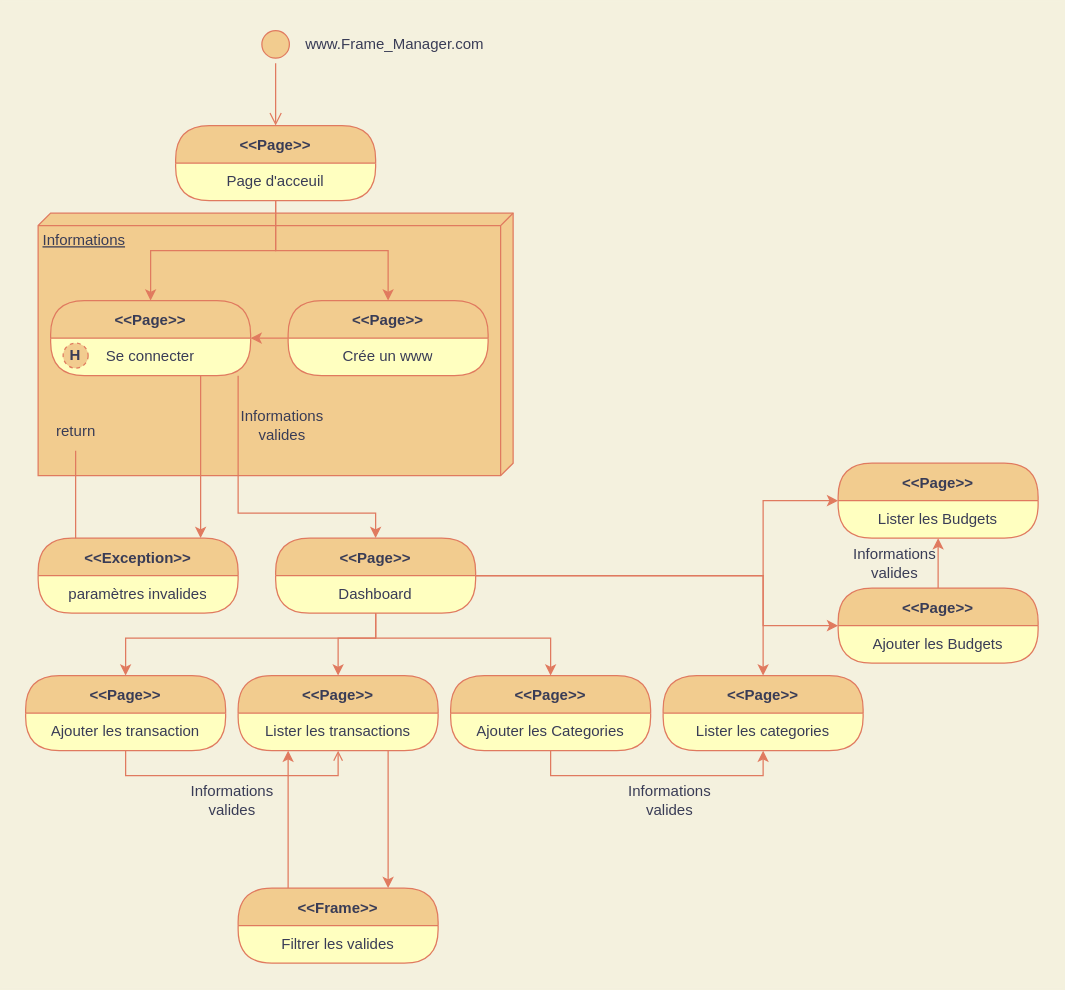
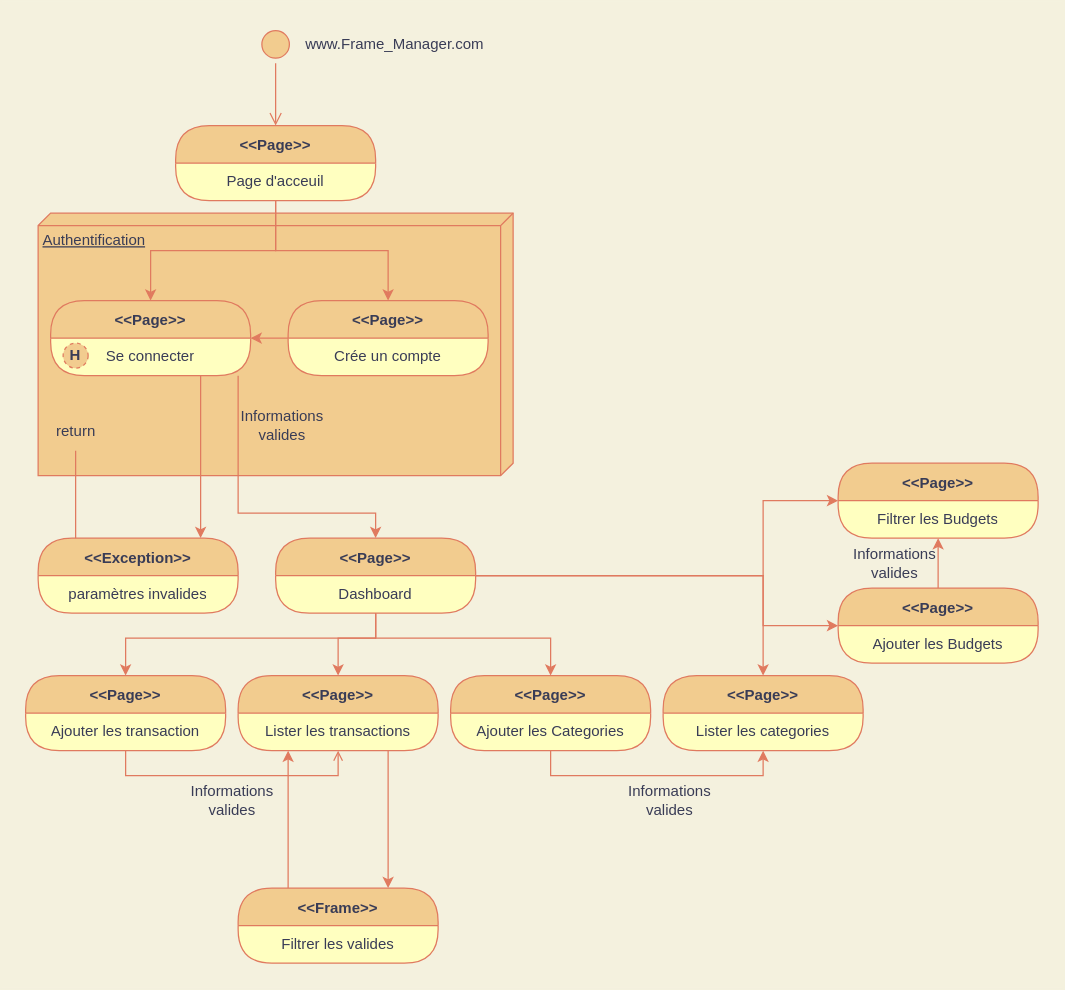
  <mxCell id="0" />
  <mxCell id="1" parent="0" />
  <mxCell id="2" value="&lt;&lt;Page&gt;&gt;" style="swimlane;fontStyle=1;align=center;verticalAlign=middle;childLayout=stackLayout;horizontal=1;startSize=30;horizontalStack=0;resizeParent=0;resizeLast=1;container=0;fontColor=#393C56;collapsible=0;rounded=1;arcSize=30;strokeColor=#E07A5F;fillColor=#F2CC8F;swimlaneFillColor=#ffffc0;dropTarget=0;" parent="1" vertex="1"><mxGeometry x="140" y="100" width="160" height="60" as="geometry" /></mxCell>
  <mxCell id="3" value="Page d'acceuil" style="text;html=1;strokeColor=none;fillColor=none;align=center;verticalAlign=middle;spacingLeft=4;spacingRight=4;whiteSpace=wrap;overflow=hidden;rotatable=0;fontColor=#393C56;" parent="2" vertex="1"><mxGeometry y="30" width="160" height="30" as="geometry" /></mxCell>
  <mxCell id="4" value="Subtitle" style="text;html=1;strokeColor=none;fillColor=none;align=center;verticalAlign=middle;spacingLeft=4;spacingRight=4;whiteSpace=wrap;overflow=hidden;rotatable=0;fontColor=#393C56;" parent="2" vertex="1"><mxGeometry y="60" width="160" as="geometry" /></mxCell>
- <mxCell id="5" value="Informations" style="verticalAlign=top;align=left;spacingTop=8;spacingLeft=2;spacingRight=12;shape=cube;size=10;direction=south;fontStyle=4;html=1;fillColor=#F2CC8F;strokeColor=#E07A5F;fontColor=#393C56;" parent="1" vertex="1"><mxGeometry x="30" y="170" width="380" height="210" as="geometry" /></mxCell>
+ <mxCell id="5" value="Authentification" style="verticalAlign=top;align=left;spacingTop=8;spacingLeft=2;spacingRight=12;shape=cube;size=10;direction=south;fontStyle=4;html=1;fillColor=#F2CC8F;strokeColor=#E07A5F;fontColor=#393C56;" parent="1" vertex="1"><mxGeometry x="30" y="170" width="380" height="210" as="geometry" /></mxCell>
  <mxCell id="6" style="edgeStyle=orthogonalEdgeStyle;rounded=0;orthogonalLoop=1;jettySize=auto;html=1;strokeColor=#E07A5F;fontColor=#393C56;fillColor=#F2CC8F;" parent="1" source="7" target="38" edge="1"><mxGeometry relative="1" as="geometry"><Array as="points"><mxPoint x="230" y="650" /><mxPoint x="230" y="650" /></Array></mxGeometry></mxCell>
  <mxCell id="7" value="&lt;&lt;Frame&gt;&gt;" style="swimlane;fontStyle=1;align=center;verticalAlign=middle;childLayout=stackLayout;horizontal=1;startSize=30;horizontalStack=0;resizeParent=0;resizeLast=1;container=0;fontColor=#393C56;collapsible=0;rounded=1;arcSize=30;strokeColor=#E07A5F;fillColor=#F2CC8F;swimlaneFillColor=#ffffc0;dropTarget=0;" parent="1" vertex="1"><mxGeometry x="190" y="710" width="160" height="60" as="geometry" /></mxCell>
  <mxCell id="8" value="Filtrer les valides" style="text;html=1;strokeColor=none;fillColor=none;align=center;verticalAlign=middle;spacingLeft=4;spacingRight=4;whiteSpace=wrap;overflow=hidden;rotatable=0;fontColor=#393C56;" parent="7" vertex="1"><mxGeometry y="30" width="160" height="30" as="geometry" /></mxCell>
  <mxCell id="9" value="Subtitle" style="text;html=1;strokeColor=none;fillColor=none;align=center;verticalAlign=middle;spacingLeft=4;spacingRight=4;whiteSpace=wrap;overflow=hidden;rotatable=0;fontColor=#393C56;" parent="7" vertex="1"><mxGeometry y="60" width="160" as="geometry" /></mxCell>
  <mxCell id="10" style="edgeStyle=orthogonalEdgeStyle;rounded=0;orthogonalLoop=1;jettySize=auto;html=1;labelBackgroundColor=#F4F1DE;strokeColor=#E07A5F;fontColor=#393C56;" parent="1" source="2" target="30" edge="1"><mxGeometry relative="1" as="geometry" /></mxCell>
  <mxCell id="11" value="&lt;&lt;Page&gt;&gt;" style="swimlane;fontStyle=1;align=center;verticalAlign=middle;childLayout=stackLayout;horizontal=1;startSize=30;horizontalStack=0;resizeParent=0;resizeLast=1;container=0;fontColor=#393C56;collapsible=0;rounded=1;arcSize=30;strokeColor=#E07A5F;fillColor=#F2CC8F;swimlaneFillColor=#ffffc0;dropTarget=0;" parent="1" vertex="1"><mxGeometry x="20" y="540" width="160" height="60" as="geometry" /></mxCell>
  <mxCell id="12" value="Ajouter les transaction" style="text;html=1;strokeColor=none;fillColor=none;align=center;verticalAlign=middle;spacingLeft=4;spacingRight=4;whiteSpace=wrap;overflow=hidden;rotatable=0;fontColor=#393C56;" parent="11" vertex="1"><mxGeometry y="30" width="160" height="30" as="geometry" /></mxCell>
  <mxCell id="13" value="Subtitle" style="text;html=1;strokeColor=none;fillColor=none;align=center;verticalAlign=middle;spacingLeft=4;spacingRight=4;whiteSpace=wrap;overflow=hidden;rotatable=0;fontColor=#393C56;" parent="11" vertex="1"><mxGeometry y="60" width="160" as="geometry" /></mxCell>
  <mxCell id="14" style="edgeStyle=orthogonalEdgeStyle;rounded=0;orthogonalLoop=1;jettySize=auto;html=1;entryX=0;entryY=0;entryDx=0;entryDy=0;strokeColor=#E07A5F;fontColor=#393C56;fillColor=#F2CC8F;" parent="1" source="15" target="53" edge="1"><mxGeometry relative="1" as="geometry"><Array as="points"><mxPoint x="610" y="460" /><mxPoint x="610" y="400" /></Array></mxGeometry></mxCell>
  <mxCell id="15" value="&lt;&lt;Page&gt;&gt;" style="swimlane;fontStyle=1;align=center;verticalAlign=middle;childLayout=stackLayout;horizontal=1;startSize=30;horizontalStack=0;resizeParent=0;resizeLast=1;container=0;fontColor=#393C56;collapsible=0;rounded=1;arcSize=30;strokeColor=#E07A5F;fillColor=#F2CC8F;swimlaneFillColor=#ffffc0;dropTarget=0;" parent="1" vertex="1"><mxGeometry x="220" y="430" width="160" height="60" as="geometry" /></mxCell>
  <mxCell id="16" value="Dashboard" style="text;html=1;strokeColor=none;fillColor=none;align=center;verticalAlign=middle;spacingLeft=4;spacingRight=4;whiteSpace=wrap;overflow=hidden;rotatable=0;fontColor=#393C56;" parent="15" vertex="1"><mxGeometry y="30" width="160" height="30" as="geometry" /></mxCell>
  <mxCell id="17" value="Subtitle" style="text;html=1;strokeColor=none;fillColor=none;align=center;verticalAlign=middle;spacingLeft=4;spacingRight=4;whiteSpace=wrap;overflow=hidden;rotatable=0;fontColor=#393C56;" parent="15" vertex="1"><mxGeometry y="60" width="160" as="geometry" /></mxCell>
  <mxCell id="18" value="&lt;&lt;Exception&gt;&gt;" style="swimlane;fontStyle=1;align=center;verticalAlign=middle;childLayout=stackLayout;horizontal=1;startSize=30;horizontalStack=0;resizeParent=0;resizeLast=1;container=0;fontColor=#393C56;collapsible=0;rounded=1;arcSize=30;strokeColor=#E07A5F;fillColor=#F2CC8F;swimlaneFillColor=#ffffc0;dropTarget=0;" parent="1" vertex="1"><mxGeometry x="30" y="430" width="160" height="60" as="geometry" /></mxCell>
  <mxCell id="19" value="paramètres invalides" style="text;html=1;strokeColor=none;fillColor=none;align=center;verticalAlign=middle;spacingLeft=4;spacingRight=4;whiteSpace=wrap;overflow=hidden;rotatable=0;fontColor=#393C56;" parent="18" vertex="1"><mxGeometry y="30" width="160" height="30" as="geometry" /></mxCell>
  <mxCell id="20" value="Subtitle" style="text;html=1;strokeColor=none;fillColor=none;align=center;verticalAlign=middle;spacingLeft=4;spacingRight=4;whiteSpace=wrap;overflow=hidden;rotatable=0;fontColor=#393C56;" parent="18" vertex="1"><mxGeometry y="60" width="160" as="geometry" /></mxCell>
  <mxCell id="21" value="" style="group;fontColor=#393C56;" parent="1" vertex="1" connectable="0"><mxGeometry x="205" y="20" width="195" height="30" as="geometry" /></mxCell>
  <mxCell id="22" value="" style="ellipse;html=1;shape=startState;fillColor=#F2CC8F;strokeColor=#E07A5F;fontColor=#393C56;" parent="21" vertex="1"><mxGeometry width="30" height="30" as="geometry" /></mxCell>
  <mxCell id="23" value="" style="edgeStyle=orthogonalEdgeStyle;html=1;verticalAlign=bottom;endArrow=open;endSize=8;strokeColor=#E07A5F;rounded=0;labelBackgroundColor=#F4F1DE;fontColor=#393C56;" parent="21" source="22" target="2" edge="1"><mxGeometry relative="1" as="geometry"><mxPoint x="160" y="110" as="targetPoint" /></mxGeometry></mxCell>
  <mxCell id="24" value="www.Frame_Manager.com" style="text;html=1;align=center;verticalAlign=middle;resizable=0;points=[];autosize=1;strokeColor=none;fillColor=none;fontColor=#393C56;" parent="21" vertex="1"><mxGeometry x="25" width="170" height="30" as="geometry" /></mxCell>
  <mxCell id="25" value="&lt;&lt;Page&gt;&gt;" style="swimlane;fontStyle=1;align=center;verticalAlign=middle;childLayout=stackLayout;horizontal=1;startSize=30;horizontalStack=0;resizeParent=0;resizeLast=1;container=0;fontColor=#393C56;collapsible=0;rounded=1;arcSize=30;strokeColor=#E07A5F;fillColor=#F2CC8F;swimlaneFillColor=#ffffc0;dropTarget=0;" parent="1" vertex="1"><mxGeometry x="230" y="240" width="160" height="60" as="geometry" /></mxCell>
- <mxCell id="26" value="Crée un www" style="text;html=1;strokeColor=none;fillColor=none;align=center;verticalAlign=middle;spacingLeft=4;spacingRight=4;whiteSpace=wrap;overflow=hidden;rotatable=0;fontColor=#393C56;" parent="25" vertex="1"><mxGeometry y="30" width="160" height="30" as="geometry" /></mxCell>
+ <mxCell id="26" value="Crée un compte" style="text;html=1;strokeColor=none;fillColor=none;align=center;verticalAlign=middle;spacingLeft=4;spacingRight=4;whiteSpace=wrap;overflow=hidden;rotatable=0;fontColor=#393C56;" parent="25" vertex="1"><mxGeometry y="30" width="160" height="30" as="geometry" /></mxCell>
  <mxCell id="27" value="Subtitle" style="text;html=1;strokeColor=none;fillColor=none;align=center;verticalAlign=middle;spacingLeft=4;spacingRight=4;whiteSpace=wrap;overflow=hidden;rotatable=0;fontColor=#393C56;" parent="25" vertex="1"><mxGeometry y="60" width="160" as="geometry" /></mxCell>
  <mxCell id="28" style="edgeStyle=orthogonalEdgeStyle;rounded=0;orthogonalLoop=1;jettySize=auto;html=1;labelBackgroundColor=#F4F1DE;strokeColor=#E07A5F;fontColor=#393C56;" parent="1" source="3" target="25" edge="1"><mxGeometry relative="1" as="geometry" /></mxCell>
  <mxCell id="29" value="" style="group" parent="1" vertex="1" connectable="0"><mxGeometry x="40" y="240" width="160" height="60" as="geometry" /></mxCell>
  <mxCell id="30" value="&lt;&lt;Page&gt;&gt;" style="swimlane;fontStyle=1;align=center;verticalAlign=middle;childLayout=stackLayout;horizontal=1;startSize=30;horizontalStack=0;resizeParent=0;resizeLast=1;container=0;fontColor=#393C56;collapsible=0;rounded=1;arcSize=30;strokeColor=#E07A5F;fillColor=#F2CC8F;swimlaneFillColor=#ffffc0;dropTarget=0;" parent="29" vertex="1"><mxGeometry width="160" height="60" as="geometry" /></mxCell>
  <mxCell id="31" value="Se connecter" style="text;html=1;strokeColor=none;fillColor=none;align=center;verticalAlign=middle;spacingLeft=4;spacingRight=4;whiteSpace=wrap;overflow=hidden;rotatable=0;fontColor=#393C56;" parent="30" vertex="1"><mxGeometry y="30" width="160" height="30" as="geometry" /></mxCell>
  <mxCell id="32" value="Subtitle" style="text;html=1;strokeColor=none;fillColor=none;align=center;verticalAlign=middle;spacingLeft=4;spacingRight=4;whiteSpace=wrap;overflow=hidden;rotatable=0;fontColor=#393C56;" parent="30" vertex="1"><mxGeometry y="60" width="160" as="geometry" /></mxCell>
  <mxCell id="33" value="&lt;b&gt;H&lt;/b&gt;" style="ellipse;whiteSpace=wrap;html=1;strokeColor=#E07A5F;fontColor=#393C56;fillColor=#F2CC8F;dashed=1;" parent="29" vertex="1"><mxGeometry x="10" y="34" width="20" height="20" as="geometry" /></mxCell>
  <mxCell id="34" style="edgeStyle=orthogonalEdgeStyle;rounded=0;orthogonalLoop=1;jettySize=auto;html=1;exitX=0.75;exitY=1;exitDx=0;exitDy=0;strokeColor=#E07A5F;fontColor=#393C56;fillColor=#F2CC8F;" parent="1" source="31" target="18" edge="1"><mxGeometry relative="1" as="geometry"><mxPoint x="160" y="420" as="targetPoint" /><Array as="points"><mxPoint x="160" y="410" /><mxPoint x="160" y="410" /></Array></mxGeometry></mxCell>
  <mxCell id="35" style="edgeStyle=orthogonalEdgeStyle;rounded=0;orthogonalLoop=1;jettySize=auto;html=1;strokeColor=#E07A5F;fontColor=#393C56;fillColor=#F2CC8F;" parent="1" source="26" target="30" edge="1"><mxGeometry relative="1" as="geometry"><Array as="points"><mxPoint x="220" y="270" /><mxPoint x="220" y="270" /></Array></mxGeometry></mxCell>
  <mxCell id="36" style="edgeStyle=orthogonalEdgeStyle;rounded=0;orthogonalLoop=1;jettySize=auto;html=1;strokeColor=#E07A5F;fontColor=#393C56;fillColor=#F2CC8F;" parent="1" source="31" target="15" edge="1"><mxGeometry relative="1" as="geometry"><Array as="points"><mxPoint x="190" y="410" /><mxPoint x="300" y="410" /></Array></mxGeometry></mxCell>
  <mxCell id="37" style="edgeStyle=orthogonalEdgeStyle;rounded=0;orthogonalLoop=1;jettySize=auto;html=1;strokeColor=#E07A5F;fontColor=#393C56;fillColor=#F2CC8F;" parent="1" source="38" target="7" edge="1"><mxGeometry relative="1" as="geometry"><Array as="points"><mxPoint x="310" y="660" /><mxPoint x="310" y="660" /></Array></mxGeometry></mxCell>
  <mxCell id="38" value="&lt;&lt;Page&gt;&gt;" style="swimlane;fontStyle=1;align=center;verticalAlign=middle;childLayout=stackLayout;horizontal=1;startSize=30;horizontalStack=0;resizeParent=0;resizeLast=1;container=0;fontColor=#393C56;collapsible=0;rounded=1;arcSize=30;strokeColor=#E07A5F;fillColor=#F2CC8F;swimlaneFillColor=#ffffc0;dropTarget=0;" parent="1" vertex="1"><mxGeometry x="190" y="540" width="160" height="60" as="geometry" /></mxCell>
  <mxCell id="39" value="Lister les transactions" style="text;html=1;strokeColor=none;fillColor=none;align=center;verticalAlign=middle;spacingLeft=4;spacingRight=4;whiteSpace=wrap;overflow=hidden;rotatable=0;fontColor=#393C56;" parent="38" vertex="1"><mxGeometry y="30" width="160" height="30" as="geometry" /></mxCell>
  <mxCell id="40" value="Subtitle" style="text;html=1;strokeColor=none;fillColor=none;align=center;verticalAlign=middle;spacingLeft=4;spacingRight=4;whiteSpace=wrap;overflow=hidden;rotatable=0;fontColor=#393C56;" parent="38" vertex="1"><mxGeometry y="60" width="160" as="geometry" /></mxCell>
  <mxCell id="41" style="edgeStyle=orthogonalEdgeStyle;rounded=0;orthogonalLoop=1;jettySize=auto;html=1;entryX=0.5;entryY=1;entryDx=0;entryDy=0;strokeColor=#E07A5F;fontColor=#393C56;fillColor=#F2CC8F;" parent="1" source="42" target="50" edge="1"><mxGeometry relative="1" as="geometry"><Array as="points"><mxPoint x="440" y="620" /><mxPoint x="610" y="620" /></Array></mxGeometry></mxCell>
  <mxCell id="42" value="&lt;&lt;Page&gt;&gt;" style="swimlane;fontStyle=1;align=center;verticalAlign=middle;childLayout=stackLayout;horizontal=1;startSize=30;horizontalStack=0;resizeParent=0;resizeLast=1;container=0;fontColor=#393C56;collapsible=0;rounded=1;arcSize=30;strokeColor=#E07A5F;fillColor=#F2CC8F;swimlaneFillColor=#ffffc0;dropTarget=0;" parent="1" vertex="1"><mxGeometry x="360" y="540" width="160" height="60" as="geometry" /></mxCell>
  <mxCell id="43" value="Ajouter les Categories" style="text;html=1;strokeColor=none;fillColor=none;align=center;verticalAlign=middle;spacingLeft=4;spacingRight=4;whiteSpace=wrap;overflow=hidden;rotatable=0;fontColor=#393C56;" parent="42" vertex="1"><mxGeometry y="30" width="160" height="30" as="geometry" /></mxCell>
  <mxCell id="44" value="Subtitle" style="text;html=1;strokeColor=none;fillColor=none;align=center;verticalAlign=middle;spacingLeft=4;spacingRight=4;whiteSpace=wrap;overflow=hidden;rotatable=0;fontColor=#393C56;" parent="42" vertex="1"><mxGeometry y="60" width="160" as="geometry" /></mxCell>
  <mxCell id="45" style="edgeStyle=orthogonalEdgeStyle;rounded=0;orthogonalLoop=1;jettySize=auto;html=1;entryX=0.5;entryY=1;entryDx=0;entryDy=0;strokeColor=#E07A5F;fontColor=#393C56;fillColor=#F2CC8F;" parent="1" source="46" target="53" edge="1"><mxGeometry relative="1" as="geometry" /></mxCell>
  <mxCell id="46" value="&lt;&lt;Page&gt;&gt;" style="swimlane;fontStyle=1;align=center;verticalAlign=middle;childLayout=stackLayout;horizontal=1;startSize=30;horizontalStack=0;resizeParent=0;resizeLast=1;container=0;fontColor=#393C56;collapsible=0;rounded=1;arcSize=30;strokeColor=#E07A5F;fillColor=#F2CC8F;swimlaneFillColor=#ffffc0;dropTarget=0;" parent="1" vertex="1"><mxGeometry x="670" y="470" width="160" height="60" as="geometry" /></mxCell>
  <mxCell id="47" value="Ajouter les Budgets" style="text;html=1;strokeColor=none;fillColor=none;align=center;verticalAlign=middle;spacingLeft=4;spacingRight=4;whiteSpace=wrap;overflow=hidden;rotatable=0;fontColor=#393C56;" parent="46" vertex="1"><mxGeometry y="30" width="160" height="30" as="geometry" /></mxCell>
  <mxCell id="48" value="Subtitle" style="text;html=1;strokeColor=none;fillColor=none;align=center;verticalAlign=middle;spacingLeft=4;spacingRight=4;whiteSpace=wrap;overflow=hidden;rotatable=0;fontColor=#393C56;" parent="46" vertex="1"><mxGeometry y="60" width="160" as="geometry" /></mxCell>
  <mxCell id="49" value="&lt;&lt;Page&gt;&gt;" style="swimlane;fontStyle=1;align=center;verticalAlign=middle;childLayout=stackLayout;horizontal=1;startSize=30;horizontalStack=0;resizeParent=0;resizeLast=1;container=0;fontColor=#393C56;collapsible=0;rounded=1;arcSize=30;strokeColor=#E07A5F;fillColor=#F2CC8F;swimlaneFillColor=#ffffc0;dropTarget=0;" parent="1" vertex="1"><mxGeometry x="530" y="540" width="160" height="60" as="geometry" /></mxCell>
  <mxCell id="50" value="Lister les categories" style="text;html=1;strokeColor=none;fillColor=none;align=center;verticalAlign=middle;spacingLeft=4;spacingRight=4;whiteSpace=wrap;overflow=hidden;rotatable=0;fontColor=#393C56;" parent="49" vertex="1"><mxGeometry y="30" width="160" height="30" as="geometry" /></mxCell>
  <mxCell id="51" value="Subtitle" style="text;html=1;strokeColor=none;fillColor=none;align=center;verticalAlign=middle;spacingLeft=4;spacingRight=4;whiteSpace=wrap;overflow=hidden;rotatable=0;fontColor=#393C56;" parent="49" vertex="1"><mxGeometry y="60" width="160" as="geometry" /></mxCell>
  <mxCell id="52" value="&lt;&lt;Page&gt;&gt;" style="swimlane;fontStyle=1;align=center;verticalAlign=middle;childLayout=stackLayout;horizontal=1;startSize=30;horizontalStack=0;resizeParent=0;resizeLast=1;container=0;fontColor=#393C56;collapsible=0;rounded=1;arcSize=30;strokeColor=#E07A5F;fillColor=#F2CC8F;swimlaneFillColor=#ffffc0;dropTarget=0;" parent="1" vertex="1"><mxGeometry x="670" y="370" width="160" height="60" as="geometry" /></mxCell>
- <mxCell id="53" value="Lister les Budgets" style="text;html=1;strokeColor=none;fillColor=none;align=center;verticalAlign=middle;spacingLeft=4;spacingRight=4;whiteSpace=wrap;overflow=hidden;rotatable=0;fontColor=#393C56;" parent="52" vertex="1"><mxGeometry y="30" width="160" height="30" as="geometry" /></mxCell>
+ <mxCell id="53" value="Filtrer les Budgets" style="text;html=1;strokeColor=none;fillColor=none;align=center;verticalAlign=middle;spacingLeft=4;spacingRight=4;whiteSpace=wrap;overflow=hidden;rotatable=0;fontColor=#393C56;" parent="52" vertex="1"><mxGeometry y="30" width="160" height="30" as="geometry" /></mxCell>
  <mxCell id="54" value="Subtitle" style="text;html=1;strokeColor=none;fillColor=none;align=center;verticalAlign=middle;spacingLeft=4;spacingRight=4;whiteSpace=wrap;overflow=hidden;rotatable=0;fontColor=#393C56;" parent="52" vertex="1"><mxGeometry y="60" width="160" as="geometry" /></mxCell>
  <mxCell id="55" style="edgeStyle=orthogonalEdgeStyle;rounded=0;orthogonalLoop=1;jettySize=auto;html=1;strokeColor=#E07A5F;fontColor=#393C56;fillColor=#F2CC8F;" parent="1" source="16" target="11" edge="1"><mxGeometry relative="1" as="geometry"><Array as="points"><mxPoint x="300" y="510" /><mxPoint x="100" y="510" /></Array></mxGeometry></mxCell>
  <mxCell id="56" style="edgeStyle=orthogonalEdgeStyle;rounded=0;orthogonalLoop=1;jettySize=auto;html=1;entryX=0.5;entryY=0;entryDx=0;entryDy=0;strokeColor=#E07A5F;fontColor=#393C56;fillColor=#F2CC8F;" parent="1" source="16" target="38" edge="1"><mxGeometry relative="1" as="geometry"><Array as="points"><mxPoint x="300" y="510" /><mxPoint x="270" y="510" /></Array></mxGeometry></mxCell>
  <mxCell id="57" style="edgeStyle=orthogonalEdgeStyle;rounded=0;orthogonalLoop=1;jettySize=auto;html=1;entryX=0.5;entryY=0;entryDx=0;entryDy=0;strokeColor=#E07A5F;fontColor=#393C56;fillColor=#F2CC8F;" parent="1" source="16" target="42" edge="1"><mxGeometry relative="1" as="geometry"><Array as="points"><mxPoint x="300" y="510" /><mxPoint x="440" y="510" /></Array></mxGeometry></mxCell>
  <mxCell id="58" style="edgeStyle=orthogonalEdgeStyle;rounded=0;orthogonalLoop=1;jettySize=auto;html=1;strokeColor=#E07A5F;fontColor=#393C56;fillColor=#F2CC8F;" parent="1" source="16" target="49" edge="1"><mxGeometry relative="1" as="geometry"><Array as="points"><mxPoint x="610" y="460" /></Array></mxGeometry></mxCell>
  <mxCell id="59" style="edgeStyle=orthogonalEdgeStyle;rounded=0;orthogonalLoop=1;jettySize=auto;html=1;strokeColor=#E07A5F;fontColor=#393C56;fillColor=#F2CC8F;" parent="1" source="16" target="46" edge="1"><mxGeometry relative="1" as="geometry"><Array as="points"><mxPoint x="610" y="460" /><mxPoint x="610" y="500" /></Array></mxGeometry></mxCell>
  <mxCell id="60" style="edgeStyle=orthogonalEdgeStyle;rounded=0;orthogonalLoop=1;jettySize=auto;html=1;entryX=0.5;entryY=1;entryDx=0;entryDy=0;strokeColor=#E07A5F;fontColor=#393C56;fillColor=#F2CC8F;endArrow=open;" parent="1" source="12" target="39" edge="1"><mxGeometry relative="1" as="geometry"><Array as="points"><mxPoint x="100" y="620" /><mxPoint x="270" y="620" /></Array></mxGeometry></mxCell>
  <mxCell id="61" value="Informations&lt;br&gt;valides" style="text;html=1;align=center;verticalAlign=middle;resizable=0;points=[];autosize=1;strokeColor=none;fillColor=none;fontColor=#393C56;" parent="1" vertex="1"><mxGeometry x="180" y="320" width="90" height="40" as="geometry" /></mxCell>
  <mxCell id="62" value="return" style="text;html=1;align=center;verticalAlign=middle;resizable=0;points=[];autosize=1;strokeColor=none;fillColor=none;fontColor=#393C56;" parent="1" vertex="1"><mxGeometry x="35" y="330" width="50" height="30" as="geometry" /></mxCell>
  <mxCell id="63" value="" style="edgeStyle=orthogonalEdgeStyle;rounded=0;orthogonalLoop=1;jettySize=auto;html=1;entryX=0.5;entryY=1;entryDx=0;entryDy=0;strokeColor=#E07A5F;fontColor=#393C56;fillColor=#F2CC8F;endArrow=none;" parent="1" source="18" target="62" edge="1"><mxGeometry relative="1" as="geometry"><mxPoint x="60" y="430" as="sourcePoint" /><mxPoint x="60" y="294" as="targetPoint" /><Array as="points"><mxPoint x="60" y="400" /></Array></mxGeometry></mxCell>
  <mxCell id="64" value="Informations&lt;br&gt;valides" style="text;html=1;align=center;verticalAlign=middle;resizable=0;points=[];autosize=1;strokeColor=none;fillColor=none;fontColor=#393C56;" parent="1" vertex="1"><mxGeometry x="140" y="620" width="90" height="40" as="geometry" /></mxCell>
  <mxCell id="65" value="Informations&lt;br&gt;valides" style="text;html=1;align=center;verticalAlign=middle;resizable=0;points=[];autosize=1;strokeColor=none;fillColor=none;fontColor=#393C56;" parent="1" vertex="1"><mxGeometry x="490" y="620" width="90" height="40" as="geometry" /></mxCell>
  <mxCell id="66" value="Informations&lt;br&gt;valides" style="text;html=1;align=center;verticalAlign=middle;resizable=0;points=[];autosize=1;strokeColor=none;fillColor=none;fontColor=#393C56;" parent="1" vertex="1"><mxGeometry x="670" y="430" width="90" height="40" as="geometry" /></mxCell>
